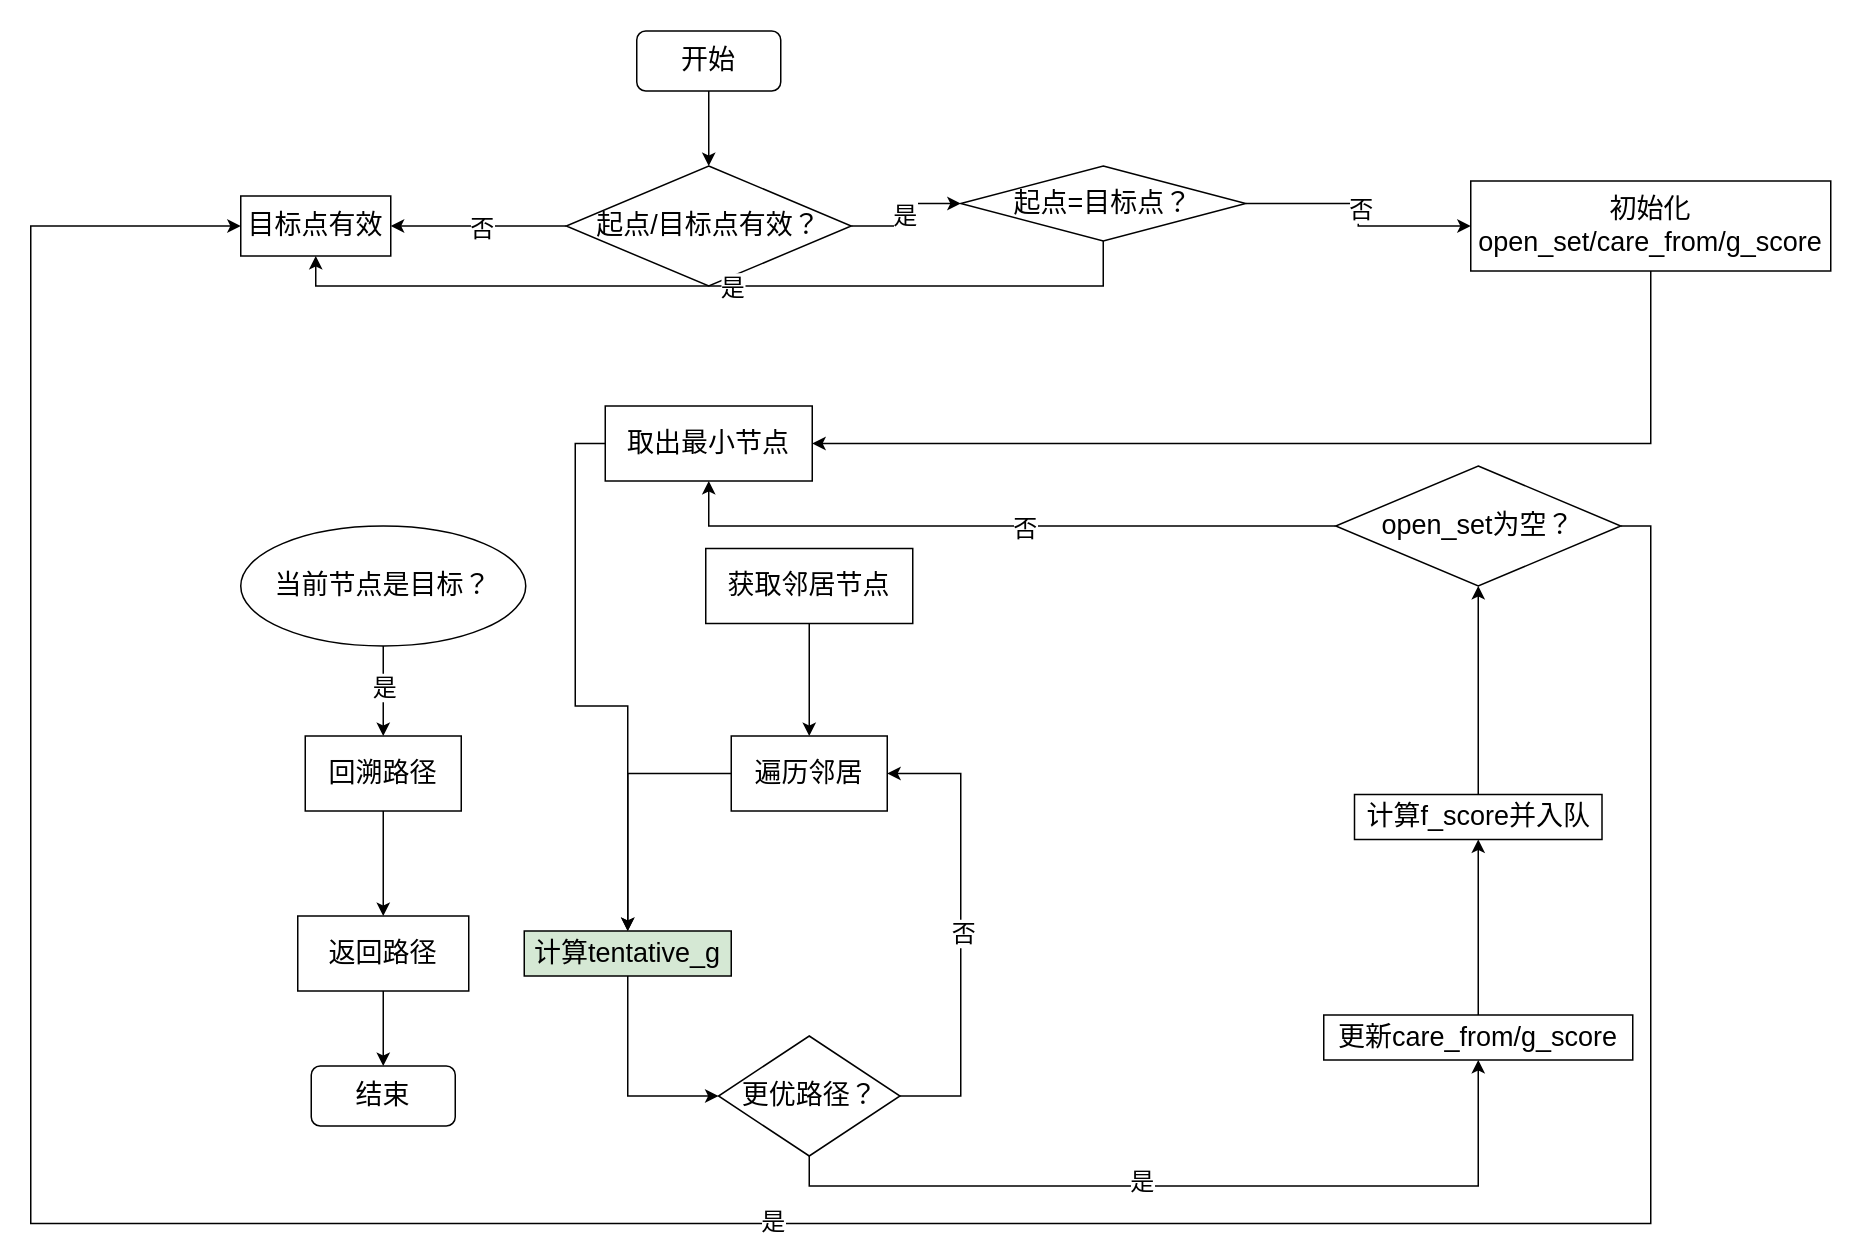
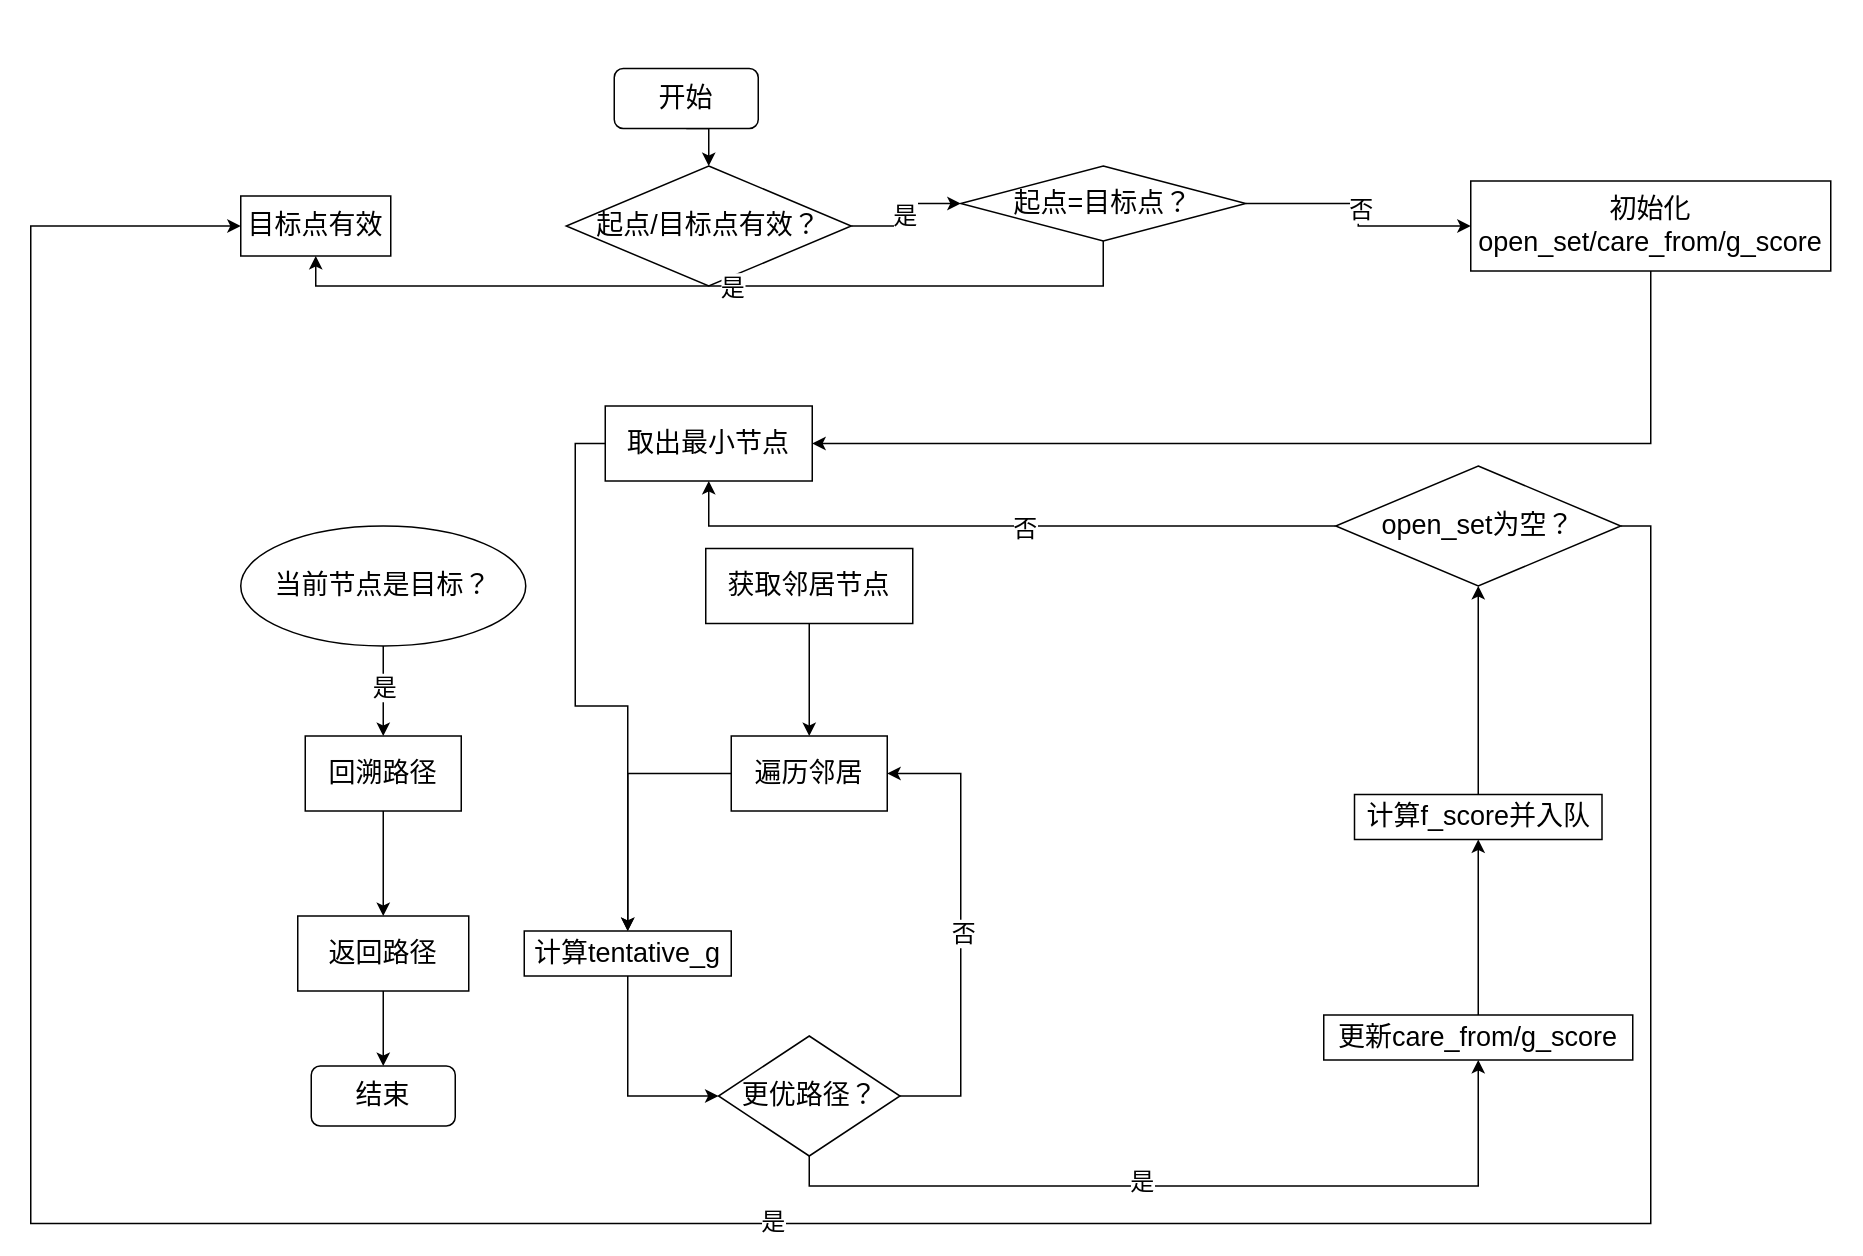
  <mxCell id="0" />
  <mxCell id="1" parent="0" />
  <mxCell id="2" style="edgeStyle=orthogonalEdgeStyle;rounded=0;orthogonalLoop=1;jettySize=auto;html=1;exitX=0.5;exitY=1;exitDx=0;exitDy=0;entryX=0.5;entryY=0;entryDx=0;entryDy=0;" edge="1" parent="1" source="3" target="8"><mxGeometry relative="1" as="geometry" /></mxCell>
- <mxCell id="3" value="&lt;font style=&quot;font-size: 18px;&quot;&gt;开始&lt;/font&gt;" style="rounded=1;whiteSpace=wrap;html=1;" vertex="1" parent="1"><mxGeometry x="424" y="20" width="96" height="40" as="geometry" /></mxCell>
+ <mxCell id="3" value="&lt;font style=&quot;font-size: 18px;&quot;&gt;开始&lt;/font&gt;" style="rounded=1;whiteSpace=wrap;html=1;" vertex="1" parent="1"><mxGeometry x="409" y="45" width="96" height="40" as="geometry" /></mxCell>
  <mxCell id="4" style="edgeStyle=orthogonalEdgeStyle;rounded=0;orthogonalLoop=1;jettySize=auto;html=1;exitX=1;exitY=0.5;exitDx=0;exitDy=0;entryX=0;entryY=0.5;entryDx=0;entryDy=0;" edge="1" parent="1" source="8" target="13"><mxGeometry relative="1" as="geometry" /></mxCell>
  <mxCell id="5" value="&lt;font style=&quot;font-size: 16px;&quot;&gt;是&lt;/font&gt;" style="edgeLabel;html=1;align=center;verticalAlign=middle;resizable=0;points=[];" vertex="1" connectable="0" parent="4"><mxGeometry x="0.003" y="1" relative="1" as="geometry"><mxPoint as="offset" /></mxGeometry></mxCell>
- <mxCell id="6" style="edgeStyle=orthogonalEdgeStyle;rounded=0;orthogonalLoop=1;jettySize=auto;html=1;exitX=0;exitY=0.5;exitDx=0;exitDy=0;entryX=1;entryY=0.5;entryDx=0;entryDy=0;" edge="1" parent="1" source="8" target="14"><mxGeometry relative="1" as="geometry" /></mxCell>
- <mxCell id="7" value="&lt;font style=&quot;font-size: 16px;&quot;&gt;否&lt;/font&gt;" style="edgeLabel;html=1;align=center;verticalAlign=middle;resizable=0;points=[];" vertex="1" connectable="0" parent="6"><mxGeometry x="-0.019" y="1" relative="1" as="geometry"><mxPoint as="offset" /></mxGeometry></mxCell>
  <mxCell id="8" value="&lt;font style=&quot;font-size: 18px;&quot;&gt;起点/目标点有效？&lt;/font&gt;" style="rhombus;whiteSpace=wrap;html=1;" vertex="1" parent="1"><mxGeometry x="377" y="110" width="190" height="80" as="geometry" /></mxCell>
  <mxCell id="9" style="edgeStyle=orthogonalEdgeStyle;rounded=0;orthogonalLoop=1;jettySize=auto;html=1;exitX=1;exitY=0.5;exitDx=0;exitDy=0;entryX=0;entryY=0.5;entryDx=0;entryDy=0;" edge="1" parent="1" source="13" target="16"><mxGeometry relative="1" as="geometry" /></mxCell>
  <mxCell id="10" value="&lt;font style=&quot;font-size: 16px;&quot;&gt;否&lt;/font&gt;" style="edgeLabel;html=1;align=center;verticalAlign=middle;resizable=0;points=[];" vertex="1" connectable="0" parent="9"><mxGeometry x="-0.051" y="1" relative="1" as="geometry"><mxPoint as="offset" /></mxGeometry></mxCell>
  <mxCell id="11" style="edgeStyle=orthogonalEdgeStyle;rounded=0;orthogonalLoop=1;jettySize=auto;html=1;exitX=0.5;exitY=1;exitDx=0;exitDy=0;entryX=0.5;entryY=1;entryDx=0;entryDy=0;" edge="1" parent="1" source="13" target="14"><mxGeometry relative="1" as="geometry" /></mxCell>
  <mxCell id="12" value="&lt;font style=&quot;font-size: 16px;&quot;&gt;是&lt;/font&gt;" style="edgeLabel;html=1;align=center;verticalAlign=middle;resizable=0;points=[];" vertex="1" connectable="0" parent="11"><mxGeometry x="-0.034" relative="1" as="geometry"><mxPoint as="offset" /></mxGeometry></mxCell>
  <mxCell id="13" value="&lt;span style=&quot;font-size: 18px;&quot;&gt;起点=目标点？&lt;/span&gt;" style="rhombus;whiteSpace=wrap;html=1;" vertex="1" parent="1"><mxGeometry x="640" y="110" width="190" height="50" as="geometry" /></mxCell>
  <mxCell id="14" value="&lt;font style=&quot;font-size: 18px;&quot;&gt;目标点有效&lt;/font&gt;" style="rounded=0;whiteSpace=wrap;html=1;" vertex="1" parent="1"><mxGeometry x="160" y="130" width="100" height="40" as="geometry" /></mxCell>
  <mxCell id="15" style="edgeStyle=orthogonalEdgeStyle;rounded=0;orthogonalLoop=1;jettySize=auto;html=1;exitX=0.5;exitY=1;exitDx=0;exitDy=0;entryX=1;entryY=0.5;entryDx=0;entryDy=0;" edge="1" parent="1" source="16" target="18"><mxGeometry relative="1" as="geometry" /></mxCell>
  <mxCell id="16" value="&lt;font style=&quot;font-size: 18px;&quot;&gt;初始化open_set/care_from/g_score&lt;/font&gt;" style="rounded=0;whiteSpace=wrap;html=1;" vertex="1" parent="1"><mxGeometry x="980" y="120" width="240" height="60" as="geometry" /></mxCell>
  <mxCell id="17" style="edgeStyle=orthogonalEdgeStyle;rounded=0;orthogonalLoop=1;jettySize=auto;html=1;exitX=0;exitY=0.5;exitDx=0;exitDy=0;" edge="1" parent="1" source="18" target="37"><mxGeometry relative="1" as="geometry" /></mxCell>
  <mxCell id="18" value="&lt;span style=&quot;font-size: 18px;&quot;&gt;取出最小节点&lt;/span&gt;" style="rounded=0;whiteSpace=wrap;html=1;" vertex="1" parent="1"><mxGeometry x="403" y="270" width="138" height="50" as="geometry" /></mxCell>
  <mxCell id="19" style="edgeStyle=orthogonalEdgeStyle;rounded=0;orthogonalLoop=1;jettySize=auto;html=1;exitX=0.5;exitY=1;exitDx=0;exitDy=0;" edge="1" parent="1" source="21" target="25"><mxGeometry relative="1" as="geometry" /></mxCell>
  <mxCell id="20" value="&lt;font style=&quot;font-size: 16px;&quot;&gt;是&lt;/font&gt;" style="edgeLabel;html=1;align=center;verticalAlign=middle;resizable=0;points=[];" vertex="1" connectable="0" parent="19"><mxGeometry x="-0.1" relative="1" as="geometry"><mxPoint as="offset" /></mxGeometry></mxCell>
  <mxCell id="21" value="&lt;span style=&quot;font-size: 18px;&quot;&gt;当前节点是目标？&lt;/span&gt;" style="ellipse;whiteSpace=wrap;html=1;" vertex="1" parent="1"><mxGeometry x="160" y="350" width="190" height="80" as="geometry" /></mxCell>
  <mxCell id="22" style="edgeStyle=orthogonalEdgeStyle;rounded=0;orthogonalLoop=1;jettySize=auto;html=1;exitX=0.5;exitY=1;exitDx=0;exitDy=0;entryX=0.5;entryY=0;entryDx=0;entryDy=0;" edge="1" parent="1" source="23" target="35"><mxGeometry relative="1" as="geometry" /></mxCell>
  <mxCell id="23" value="&lt;span style=&quot;font-size: 18px;&quot;&gt;获取邻居节点&lt;/span&gt;" style="rounded=0;whiteSpace=wrap;html=1;" vertex="1" parent="1"><mxGeometry x="470" y="365" width="138" height="50" as="geometry" /></mxCell>
  <mxCell id="24" style="edgeStyle=orthogonalEdgeStyle;rounded=0;orthogonalLoop=1;jettySize=auto;html=1;exitX=0.5;exitY=1;exitDx=0;exitDy=0;" edge="1" parent="1" source="25" target="27"><mxGeometry relative="1" as="geometry" /></mxCell>
  <mxCell id="25" value="&lt;span style=&quot;font-size: 18px;&quot;&gt;回溯路径&lt;/span&gt;" style="rounded=0;whiteSpace=wrap;html=1;" vertex="1" parent="1"><mxGeometry x="203" y="490" width="104" height="50" as="geometry" /></mxCell>
  <mxCell id="26" style="edgeStyle=orthogonalEdgeStyle;rounded=0;orthogonalLoop=1;jettySize=auto;html=1;exitX=0.5;exitY=1;exitDx=0;exitDy=0;" edge="1" parent="1" source="27" target="28"><mxGeometry relative="1" as="geometry" /></mxCell>
  <mxCell id="27" value="&lt;span style=&quot;font-size: 18px;&quot;&gt;返回路径&lt;/span&gt;" style="rounded=0;whiteSpace=wrap;html=1;" vertex="1" parent="1"><mxGeometry x="198" y="610" width="114" height="50" as="geometry" /></mxCell>
  <mxCell id="28" value="&lt;span style=&quot;font-size: 18px;&quot;&gt;结束&lt;/span&gt;" style="rounded=1;whiteSpace=wrap;html=1;" vertex="1" parent="1"><mxGeometry x="207" y="710" width="96" height="40" as="geometry" /></mxCell>
  <mxCell id="29" style="edgeStyle=orthogonalEdgeStyle;rounded=0;orthogonalLoop=1;jettySize=auto;html=1;exitX=0;exitY=0.5;exitDx=0;exitDy=0;entryX=0.5;entryY=1;entryDx=0;entryDy=0;" edge="1" parent="1" source="33" target="18"><mxGeometry relative="1" as="geometry" /></mxCell>
  <mxCell id="30" value="&lt;font style=&quot;font-size: 16px;&quot;&gt;否&lt;/font&gt;" style="edgeLabel;html=1;align=center;verticalAlign=middle;resizable=0;points=[];" vertex="1" connectable="0" parent="29"><mxGeometry x="-0.07" y="1" relative="1" as="geometry"><mxPoint as="offset" /></mxGeometry></mxCell>
  <mxCell id="31" style="edgeStyle=orthogonalEdgeStyle;rounded=0;orthogonalLoop=1;jettySize=auto;html=1;exitX=1;exitY=0.5;exitDx=0;exitDy=0;entryX=0;entryY=0.5;entryDx=0;entryDy=0;" edge="1" parent="1" source="33" target="14"><mxGeometry relative="1" as="geometry"><Array as="points"><mxPoint x="1100" y="350" /><mxPoint x="1100" y="815" /><mxPoint x="20" y="815" /><mxPoint x="20" y="150" /></Array></mxGeometry></mxCell>
  <mxCell id="32" value="&lt;font style=&quot;font-size: 16px;&quot;&gt;是&lt;/font&gt;" style="edgeLabel;html=1;align=center;verticalAlign=middle;resizable=0;points=[];" vertex="1" connectable="0" parent="31"><mxGeometry x="-0.096" y="-2" relative="1" as="geometry"><mxPoint as="offset" /></mxGeometry></mxCell>
  <mxCell id="33" value="&lt;span style=&quot;font-size: 18px;&quot;&gt;open_set为空？&lt;/span&gt;" style="rhombus;whiteSpace=wrap;html=1;" vertex="1" parent="1"><mxGeometry x="890" y="310" width="190" height="80" as="geometry" /></mxCell>
  <mxCell id="34" style="edgeStyle=orthogonalEdgeStyle;rounded=0;orthogonalLoop=1;jettySize=auto;html=1;exitX=0;exitY=0.5;exitDx=0;exitDy=0;" edge="1" parent="1" source="35" target="37"><mxGeometry relative="1" as="geometry" /></mxCell>
  <mxCell id="35" value="&lt;span style=&quot;font-size: 18px;&quot;&gt;遍历邻居&lt;/span&gt;" style="rounded=0;whiteSpace=wrap;html=1;" vertex="1" parent="1"><mxGeometry x="487" y="490" width="104" height="50" as="geometry" /></mxCell>
  <mxCell id="36" style="edgeStyle=orthogonalEdgeStyle;rounded=0;orthogonalLoop=1;jettySize=auto;html=1;exitX=0.5;exitY=1;exitDx=0;exitDy=0;entryX=0;entryY=0.5;entryDx=0;entryDy=0;" edge="1" parent="1" source="37" target="42"><mxGeometry relative="1" as="geometry" /></mxCell>
- <mxCell id="37" value="&lt;span style=&quot;font-size: 18px;&quot;&gt;计算tentative_g&lt;/span&gt;" style="rounded=0;whiteSpace=wrap;html=1;fillColor=#d5e8d4;" vertex="1" parent="1"><mxGeometry x="349" y="620" width="138" height="30" as="geometry" /></mxCell>
+ <mxCell id="37" value="&lt;span style=&quot;font-size: 18px;&quot;&gt;计算tentative_g&lt;/span&gt;" style="rounded=0;whiteSpace=wrap;html=1;" vertex="1" parent="1"><mxGeometry x="349" y="620" width="138" height="30" as="geometry" /></mxCell>
  <mxCell id="38" style="edgeStyle=orthogonalEdgeStyle;rounded=0;orthogonalLoop=1;jettySize=auto;html=1;exitX=1;exitY=0.5;exitDx=0;exitDy=0;entryX=1;entryY=0.5;entryDx=0;entryDy=0;" edge="1" parent="1" source="42" target="35"><mxGeometry relative="1" as="geometry"><Array as="points"><mxPoint x="640" y="730" /><mxPoint x="640" y="515" /></Array></mxGeometry></mxCell>
  <mxCell id="39" value="&lt;font style=&quot;font-size: 16px;&quot;&gt;否&lt;/font&gt;" style="edgeLabel;html=1;align=center;verticalAlign=middle;resizable=0;points=[];" vertex="1" connectable="0" parent="38"><mxGeometry x="-0.02" y="-1" relative="1" as="geometry"><mxPoint as="offset" /></mxGeometry></mxCell>
  <mxCell id="40" style="edgeStyle=orthogonalEdgeStyle;rounded=0;orthogonalLoop=1;jettySize=auto;html=1;exitX=0.5;exitY=1;exitDx=0;exitDy=0;entryX=0.5;entryY=1;entryDx=0;entryDy=0;" edge="1" parent="1" source="42" target="44"><mxGeometry relative="1" as="geometry" /></mxCell>
  <mxCell id="41" value="&lt;font style=&quot;font-size: 16px;&quot;&gt;是&lt;/font&gt;" style="edgeLabel;html=1;align=center;verticalAlign=middle;resizable=0;points=[];" vertex="1" connectable="0" parent="40"><mxGeometry x="-0.119" y="4" relative="1" as="geometry"><mxPoint x="-1" as="offset" /></mxGeometry></mxCell>
  <mxCell id="42" value="&lt;span style=&quot;font-size: 18px;&quot;&gt;更优路径？&lt;/span&gt;" style="rhombus;whiteSpace=wrap;html=1;" vertex="1" parent="1"><mxGeometry x="478.5" y="690" width="121" height="80" as="geometry" /></mxCell>
  <mxCell id="43" style="edgeStyle=orthogonalEdgeStyle;rounded=0;orthogonalLoop=1;jettySize=auto;html=1;exitX=0.5;exitY=0;exitDx=0;exitDy=0;entryX=0.5;entryY=1;entryDx=0;entryDy=0;" edge="1" parent="1" source="44" target="46"><mxGeometry relative="1" as="geometry" /></mxCell>
  <mxCell id="44" value="&lt;span style=&quot;font-size: 18px;&quot;&gt;更新care_from/g_score&lt;/span&gt;" style="rounded=0;whiteSpace=wrap;html=1;" vertex="1" parent="1"><mxGeometry x="882" y="676" width="206" height="30" as="geometry" /></mxCell>
  <mxCell id="45" style="edgeStyle=orthogonalEdgeStyle;rounded=0;orthogonalLoop=1;jettySize=auto;html=1;exitX=0.5;exitY=0;exitDx=0;exitDy=0;entryX=0.5;entryY=1;entryDx=0;entryDy=0;" edge="1" parent="1" source="46" target="33"><mxGeometry relative="1" as="geometry" /></mxCell>
  <mxCell id="46" value="&lt;span style=&quot;font-size: 18px;&quot;&gt;计算f_score并入队&lt;/span&gt;" style="rounded=0;whiteSpace=wrap;html=1;" vertex="1" parent="1"><mxGeometry x="902.5" y="529" width="165" height="30" as="geometry" /></mxCell>
